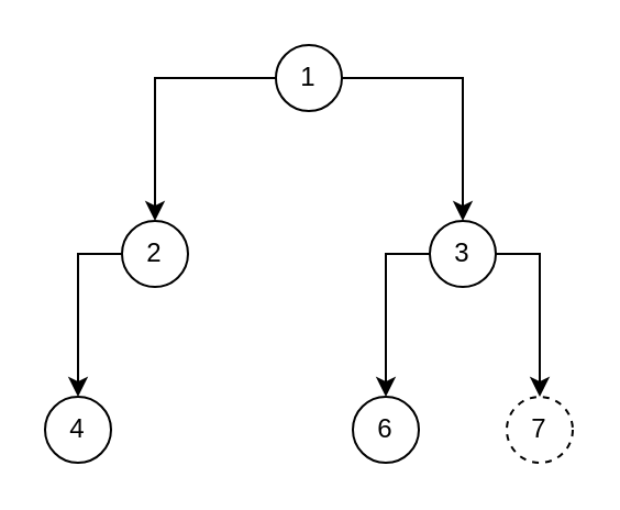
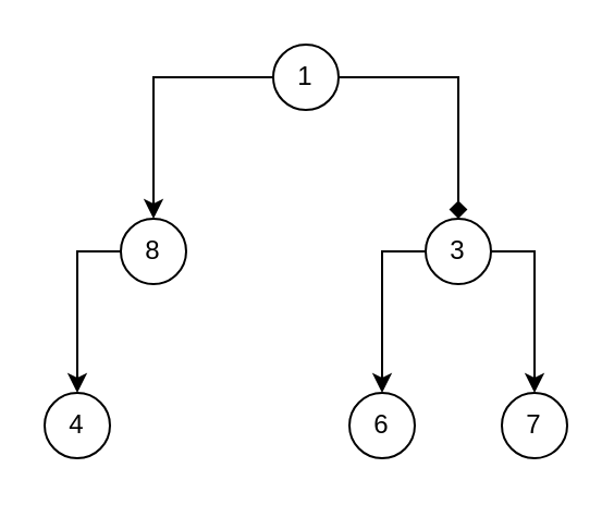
  <mxCell id="0" />
  <mxCell id="1" parent="0" />
  <mxCell id="2" value="" style="edgeStyle=orthogonalEdgeStyle;rounded=0;html=1;" edge="1" parent="1" source="4" target="6"><mxGeometry relative="1" as="geometry" /></mxCell>
- <mxCell id="3" value="" style="edgeStyle=orthogonalEdgeStyle;rounded=0;html=1;" edge="1" parent="1" source="4" target="9"><mxGeometry relative="1" as="geometry" /></mxCell>
+ <mxCell id="3" value="" style="edgeStyle=orthogonalEdgeStyle;rounded=0;html=1;endArrow=diamond;" edge="1" parent="1" source="4" target="9"><mxGeometry relative="1" as="geometry" /></mxCell>
  <mxCell id="4" value="1" style="ellipse;whiteSpace=wrap;html=1;aspect=fixed;" vertex="1" parent="1"><mxGeometry x="125" y="20" width="30" height="30" as="geometry" /></mxCell>
  <mxCell id="5" value="" style="edgeStyle=orthogonalEdgeStyle;rounded=0;html=1;" edge="1" parent="1" source="6" target="10"><mxGeometry relative="1" as="geometry" /></mxCell>
- <mxCell id="6" value="2" style="ellipse;whiteSpace=wrap;html=1;aspect=fixed;" vertex="1" parent="1"><mxGeometry x="55" y="100" width="30" height="30" as="geometry" /></mxCell>
+ <mxCell id="6" value="8" style="ellipse;whiteSpace=wrap;html=1;aspect=fixed;" vertex="1" parent="1"><mxGeometry x="55" y="100" width="30" height="30" as="geometry" /></mxCell>
  <mxCell id="7" value="" style="edgeStyle=orthogonalEdgeStyle;rounded=0;html=1;" edge="1" parent="1" source="9" target="11"><mxGeometry relative="1" as="geometry" /></mxCell>
  <mxCell id="8" value="" style="edgeStyle=orthogonalEdgeStyle;rounded=0;html=1;" edge="1" parent="1" source="9" target="12"><mxGeometry relative="1" as="geometry" /></mxCell>
  <mxCell id="9" value="3" style="ellipse;whiteSpace=wrap;html=1;aspect=fixed;" vertex="1" parent="1"><mxGeometry x="195" y="100" width="30" height="30" as="geometry" /></mxCell>
  <mxCell id="10" value="4" style="ellipse;whiteSpace=wrap;html=1;aspect=fixed;" vertex="1" parent="1"><mxGeometry x="20" y="180" width="30" height="30" as="geometry" /></mxCell>
  <mxCell id="11" value="6" style="ellipse;whiteSpace=wrap;html=1;aspect=fixed;" vertex="1" parent="1"><mxGeometry x="160" y="180" width="30" height="30" as="geometry" /></mxCell>
- <mxCell id="12" value="7" style="ellipse;whiteSpace=wrap;html=1;aspect=fixed;dashed=1;" vertex="1" parent="1"><mxGeometry x="230" y="180" width="30" height="30" as="geometry" /></mxCell>
+ <mxCell id="12" value="7" style="ellipse;whiteSpace=wrap;html=1;aspect=fixed;" vertex="1" parent="1"><mxGeometry x="230" y="180" width="30" height="30" as="geometry" /></mxCell>
